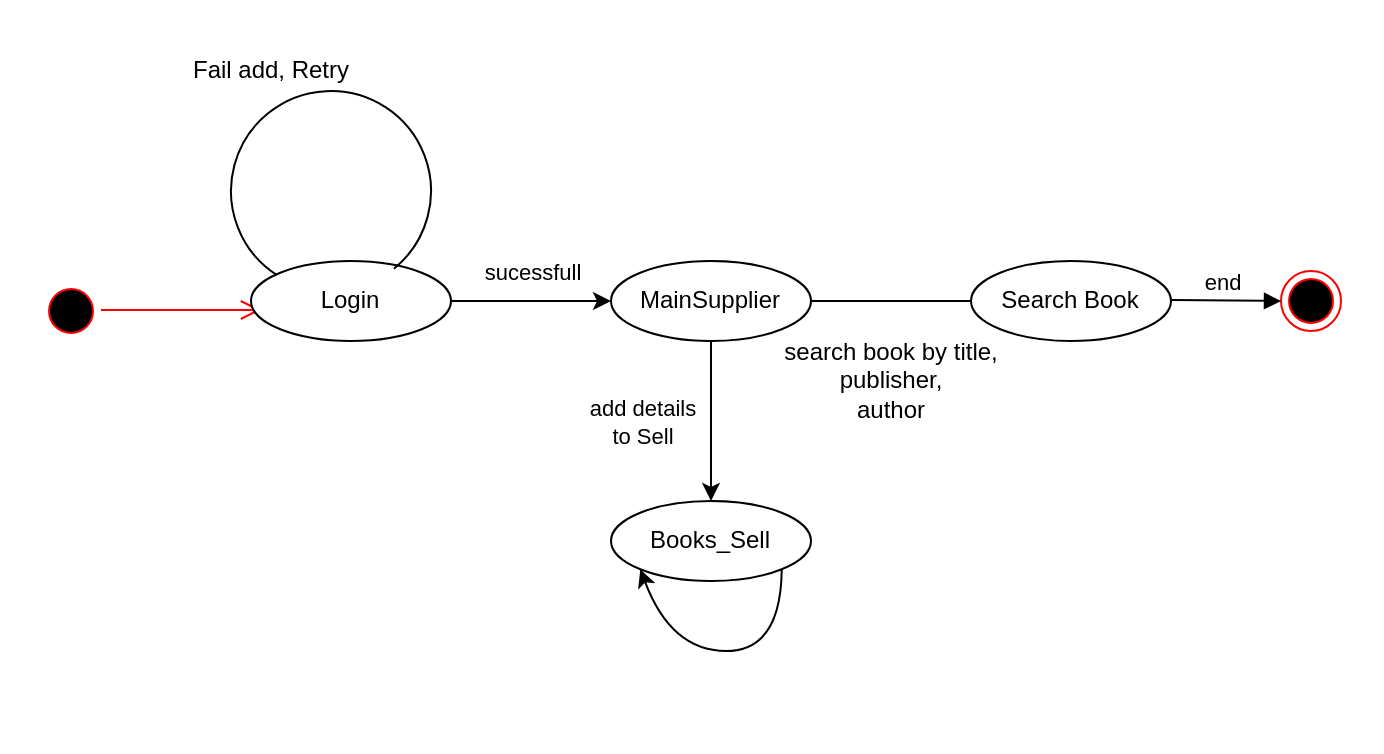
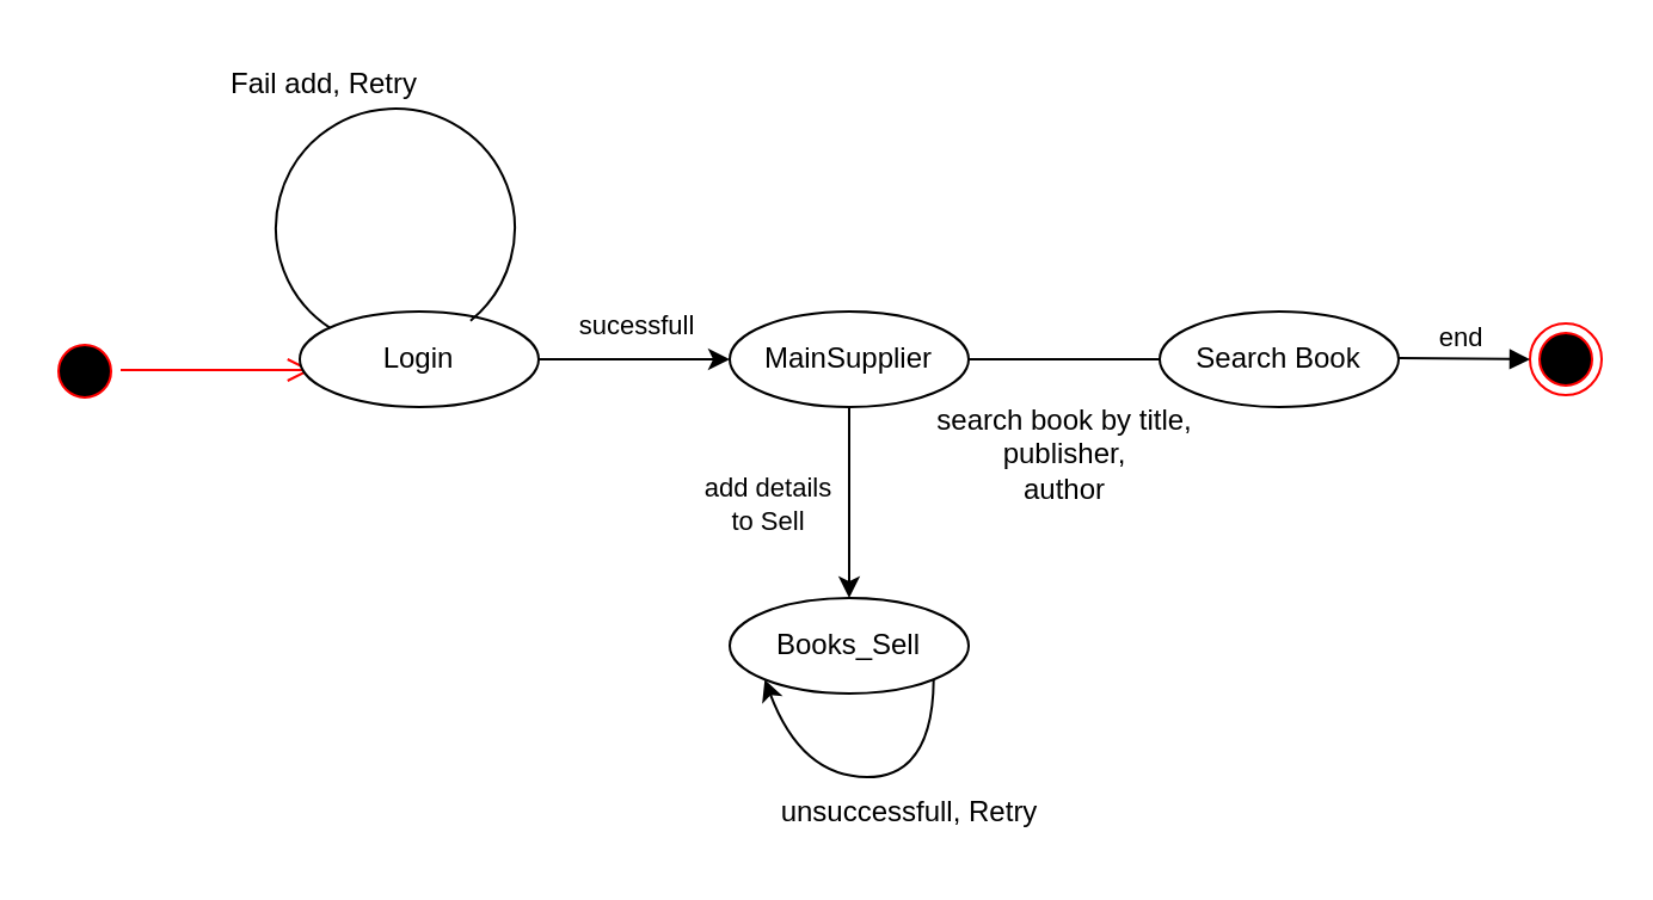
  <mxCell id="0" />
  <mxCell id="1" parent="0" />
  <mxCell id="2" value="" style="ellipse;html=1;shape=startState;fillColor=#000000;strokeColor=#ff0000;" vertex="1" parent="1"><mxGeometry x="20" y="140" width="30" height="30" as="geometry" /></mxCell>
  <mxCell id="3" value="" style="edgeStyle=orthogonalEdgeStyle;html=1;verticalAlign=bottom;endArrow=open;endSize=8;strokeColor=#ff0000;rounded=0;" edge="1" parent="1"><mxGeometry relative="1" as="geometry"><mxPoint x="130" y="154.5" as="targetPoint" /><mxPoint x="50" y="154.5" as="sourcePoint" /></mxGeometry></mxCell>
  <mxCell id="4" value="" style="edgeStyle=orthogonalEdgeStyle;rounded=0;orthogonalLoop=1;jettySize=auto;html=1;" edge="1" parent="1" source="6" target="10"><mxGeometry relative="1" as="geometry" /></mxCell>
  <mxCell id="5" value="sucessfull" style="edgeLabel;html=1;align=center;verticalAlign=middle;resizable=0;points=[];" vertex="1" connectable="0" parent="4"><mxGeometry x="-0.277" y="7" relative="1" as="geometry"><mxPoint x="11" y="-8" as="offset" /></mxGeometry></mxCell>
  <mxCell id="6" value="Login" style="ellipse;whiteSpace=wrap;html=1;align=center;" vertex="1" parent="1"><mxGeometry x="125" y="130" width="100" height="40" as="geometry" /></mxCell>
  <mxCell id="7" value="" style="edgeStyle=orthogonalEdgeStyle;rounded=0;orthogonalLoop=1;jettySize=auto;html=1;" edge="1" parent="1" source="10" target="13"><mxGeometry relative="1" as="geometry" /></mxCell>
  <mxCell id="8" value="add details &lt;br&gt;to Sell" style="edgeLabel;html=1;align=center;verticalAlign=middle;resizable=0;points=[];" vertex="1" connectable="0" parent="7"><mxGeometry x="-0.264" y="-8" relative="1" as="geometry"><mxPoint x="-27" y="11" as="offset" /></mxGeometry></mxCell>
  <mxCell id="9" value="" style="edgeStyle=orthogonalEdgeStyle;rounded=0;orthogonalLoop=1;jettySize=auto;html=1;endArrow=none;" edge="1" parent="1" source="10" target="16"><mxGeometry relative="1" as="geometry" /></mxCell>
  <mxCell id="10" value="MainSupplier" style="ellipse;whiteSpace=wrap;html=1;align=center;" vertex="1" parent="1"><mxGeometry x="305" y="130" width="100" height="40" as="geometry" /></mxCell>
  <mxCell id="11" value="" style="verticalLabelPosition=bottom;verticalAlign=top;html=1;shape=mxgraph.basic.arc;startAngle=0.3;endAngle=0.1;rotation=105;" vertex="1" parent="1"><mxGeometry x="115" y="45" width="100" height="100" as="geometry" /></mxCell>
  <mxCell id="12" value="Fail add, Retry" style="text;html=1;align=center;verticalAlign=middle;resizable=0;points=[];autosize=1;strokeColor=none;fillColor=none;" vertex="1" parent="1"><mxGeometry x="80" y="20" width="110" height="30" as="geometry" /></mxCell>
  <mxCell id="13" value="Books_Sell" style="ellipse;whiteSpace=wrap;html=1;align=center;" vertex="1" parent="1"><mxGeometry x="305" y="250" width="100" height="40" as="geometry" /></mxCell>
  <mxCell id="14" value="" style="curved=1;endArrow=classic;html=1;rounded=0;exitX=1;exitY=1;exitDx=0;exitDy=0;entryX=0;entryY=1;entryDx=0;entryDy=0;" edge="1" parent="1" source="13" target="13"><mxGeometry width="50" height="50" relative="1" as="geometry"><mxPoint x="425" y="366" as="sourcePoint" /><mxPoint x="355" y="366" as="targetPoint" /><Array as="points"><mxPoint x="390" y="325" /><mxPoint x="335" y="325" /></Array></mxGeometry></mxCell>
+ <mxCell id="15" value="unsuccessfull, Retry&lt;br&gt;" style="text;html=1;align=center;verticalAlign=middle;resizable=0;points=[];autosize=1;strokeColor=none;fillColor=none;" vertex="1" parent="1"><mxGeometry x="315" y="325" width="130" height="30" as="geometry" /></mxCell>
  <mxCell id="16" value="Search Book" style="ellipse;whiteSpace=wrap;html=1;align=center;" vertex="1" parent="1"><mxGeometry x="485" y="130" width="100" height="40" as="geometry" /></mxCell>
  <mxCell id="17" value="search book by title,&lt;br&gt;publisher,&lt;br&gt;author" style="text;html=1;align=center;verticalAlign=middle;resizable=0;points=[];autosize=1;strokeColor=none;fillColor=none;" vertex="1" parent="1"><mxGeometry x="380" y="160" width="130" height="60" as="geometry" /></mxCell>
  <mxCell id="18" value="" style="ellipse;html=1;shape=endState;fillColor=#000000;strokeColor=#ff0000;" vertex="1" parent="1"><mxGeometry x="640" y="135" width="30" height="30" as="geometry" /></mxCell>
  <mxCell id="19" value="end" style="html=1;verticalAlign=bottom;endArrow=block;edgeStyle=elbowEdgeStyle;elbow=vertical;curved=0;rounded=0;" edge="1" parent="1"><mxGeometry x="-0.051" width="80" relative="1" as="geometry"><mxPoint x="585" y="149.5" as="sourcePoint" /><mxPoint x="640" y="150" as="targetPoint" /><mxPoint as="offset" /></mxGeometry></mxCell>
